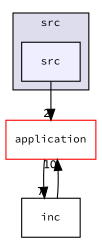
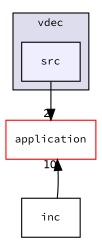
  digraph {
    compound=true
    fontname="Source Code Pro"
    node [fontname="Source Code Pro" fontsize=10 shape=box style=filled]
    edge [fontname="Source Code Pro" labeldistance=1.5 labelfontname=Helvetica labelfontsize=10]
    n1 [fillcolor="#eeeeff" label=src pencolor=black]
    n2 [color=red fillcolor=white label=application]
    n3 [label=inc style=""]
    subgraph cluster_1 {
      bgcolor="#ddddee"
      fontsize=10
-     label=src
+     label=vdec
      pencolor=black
      n1
    }
    n1 -> n2 [headlabel=2]
-   n2 -> n3 [headlabel=7]
    n3 -> n2 [headlabel=10]
  }
